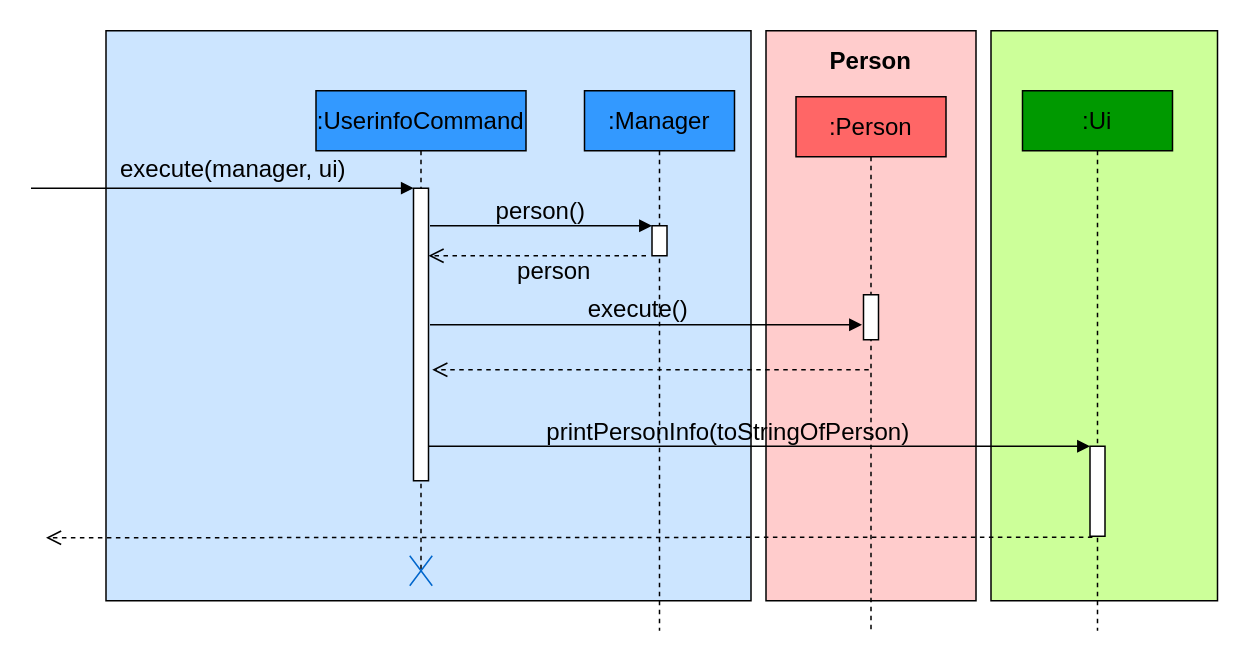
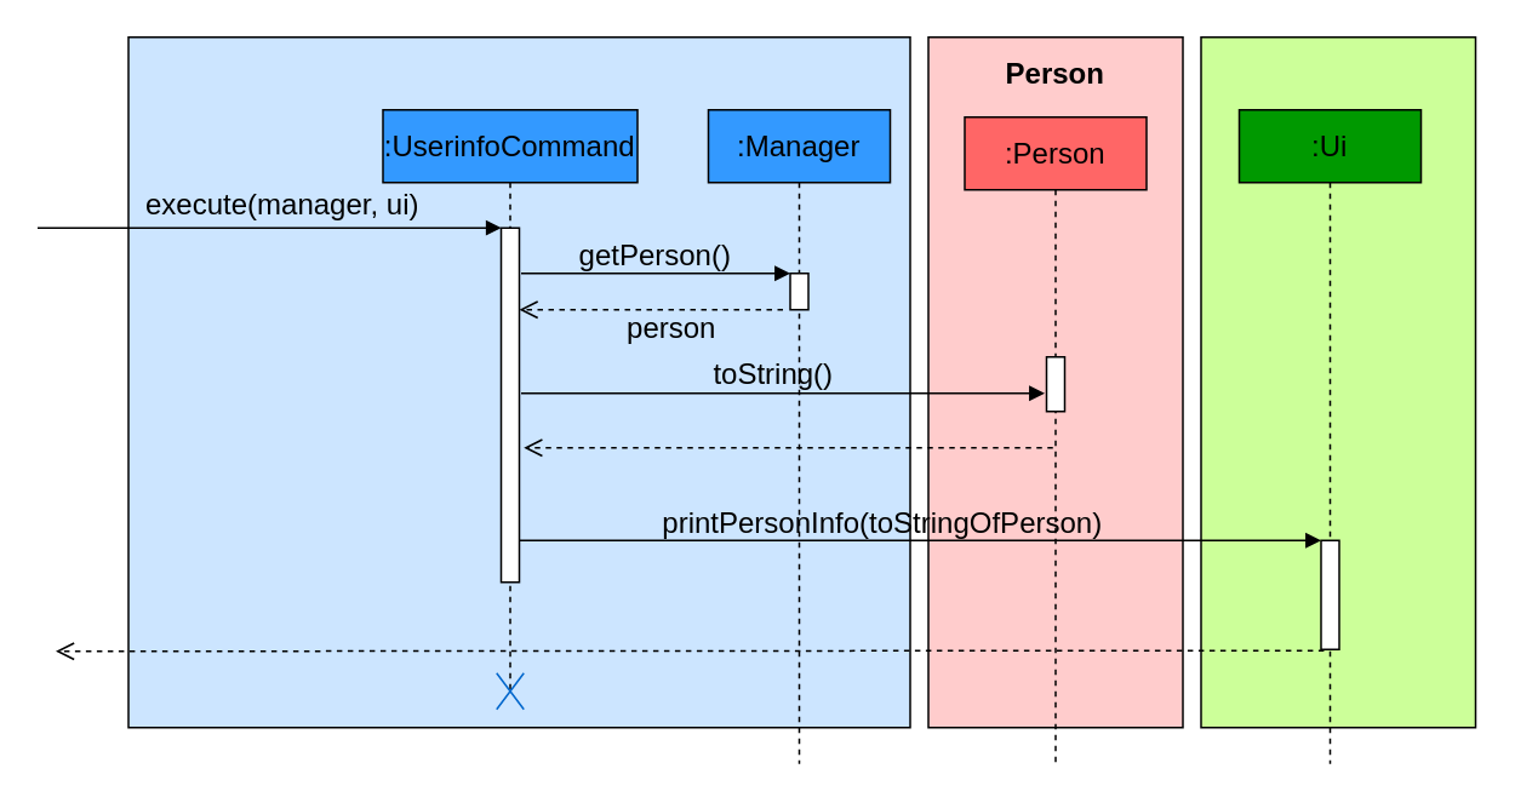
  <mxCell id="0" />
  <mxCell id="1" parent="0" />
  <mxCell id="2" value="" style="rounded=0;whiteSpace=wrap;html=1;fillColor=#FFCCCC;" vertex="1" parent="1"><mxGeometry x="510" y="20" width="140" height="380" as="geometry" /></mxCell>
  <mxCell id="3" value="" style="rounded=0;whiteSpace=wrap;html=1;fillColor=#CCFF99;" vertex="1" parent="1"><mxGeometry x="660" y="20" width="151" height="380" as="geometry" /></mxCell>
  <mxCell id="4" value="" style="rounded=0;whiteSpace=wrap;html=1;fillColor=#CCE5FF;" vertex="1" parent="1"><mxGeometry x="70" y="20" width="430" height="380" as="geometry" /></mxCell>
  <mxCell id="5" value=":UserinfoCommand" style="shape=umlLifeline;perimeter=lifelinePerimeter;whiteSpace=wrap;html=1;container=1;collapsible=0;recursiveResize=0;outlineConnect=0;fontSize=16;fillColor=#3399FF;" vertex="1" parent="1"><mxGeometry x="210" y="60" width="140" height="320" as="geometry" /></mxCell>
  <mxCell id="6" value="" style="html=1;points=[];perimeter=orthogonalPerimeter;" vertex="1" parent="5"><mxGeometry x="65" y="65" width="10" height="195" as="geometry" /></mxCell>
  <mxCell id="7" value="&lt;font style=&quot;font-size: 16px&quot;&gt;:Manager&lt;/font&gt;" style="shape=umlLifeline;perimeter=lifelinePerimeter;whiteSpace=wrap;html=1;container=1;collapsible=0;recursiveResize=0;outlineConnect=0;fillColor=#3399FF;" vertex="1" parent="1"><mxGeometry x="389" y="60" width="100" height="360" as="geometry" /></mxCell>
  <mxCell id="8" value="" style="html=1;points=[];perimeter=orthogonalPerimeter;" vertex="1" parent="7"><mxGeometry x="45" y="90" width="10" height="20" as="geometry" /></mxCell>
  <mxCell id="9" value="&lt;font style=&quot;font-size: 16px&quot;&gt;:Ui&lt;/font&gt;" style="shape=umlLifeline;perimeter=lifelinePerimeter;whiteSpace=wrap;html=1;container=1;collapsible=0;recursiveResize=0;outlineConnect=0;fillColor=#009900;" vertex="1" parent="1"><mxGeometry x="681" y="60" width="100" height="360" as="geometry" /></mxCell>
  <mxCell id="10" value="" style="html=1;points=[];perimeter=orthogonalPerimeter;" vertex="1" parent="9"><mxGeometry x="45" y="237" width="10" height="60" as="geometry" /></mxCell>
  <mxCell id="11" value="" style="html=1;verticalAlign=bottom;endArrow=block;" edge="1" parent="1"><mxGeometry width="80" relative="1" as="geometry"><mxPoint x="286" y="150" as="sourcePoint" /><mxPoint x="434" y="150" as="targetPoint" /><mxPoint as="offset" /></mxGeometry></mxCell>
  <mxCell id="12" value="" style="html=1;verticalAlign=bottom;endArrow=open;dashed=1;endSize=8;" edge="1" parent="1"><mxGeometry relative="1" as="geometry"><mxPoint x="430" y="170" as="sourcePoint" /><mxPoint x="285" y="170" as="targetPoint" /></mxGeometry></mxCell>
  <mxCell id="13" value="" style="html=1;verticalAlign=bottom;endArrow=open;dashed=1;endSize=8;exitX=0.16;exitY=1.01;exitDx=0;exitDy=0;exitPerimeter=0;" edge="1" parent="1" source="10"><mxGeometry relative="1" as="geometry"><mxPoint x="550" y="320" as="sourcePoint" /><mxPoint x="30" y="358" as="targetPoint" /></mxGeometry></mxCell>
  <mxCell id="14" value="" style="html=1;verticalAlign=bottom;endArrow=block;entryX=0.02;entryY=0.029;entryDx=0;entryDy=0;entryPerimeter=0;" edge="1" parent="1"><mxGeometry x="-0.216" y="15" width="80" relative="1" as="geometry"><mxPoint x="20" y="125" as="sourcePoint" /><mxPoint x="275.2" y="124.93" as="targetPoint" /><mxPoint as="offset" /></mxGeometry></mxCell>
  <mxCell id="15" value="&lt;span style=&quot;font-size: 16px&quot;&gt;person&lt;/span&gt;" style="text;html=1;strokeColor=none;fillColor=none;align=center;verticalAlign=middle;whiteSpace=wrap;rounded=0;" vertex="1" parent="1"><mxGeometry x="349" y="170" width="40" height="20" as="geometry" /></mxCell>
  <mxCell id="16" value="&lt;font style=&quot;font-size: 16px&quot;&gt;execute(manager, ui)&lt;/font&gt;" style="text;html=1;strokeColor=none;fillColor=none;align=center;verticalAlign=middle;whiteSpace=wrap;rounded=0;" vertex="1" parent="1"><mxGeometry x="60" y="102" width="190" height="20" as="geometry" /></mxCell>
- <mxCell id="17" value="&lt;font style=&quot;font-size: 16px&quot;&gt;person()&lt;/font&gt;" style="text;html=1;strokeColor=none;fillColor=none;align=center;verticalAlign=middle;whiteSpace=wrap;rounded=0;" vertex="1" parent="1"><mxGeometry x="320" y="130" width="80" height="20" as="geometry" /></mxCell>
+ <mxCell id="17" value="&lt;font style=&quot;font-size: 16px&quot;&gt;getPerson()&lt;/font&gt;" style="text;html=1;strokeColor=none;fillColor=none;align=center;verticalAlign=middle;whiteSpace=wrap;rounded=0;" vertex="1" parent="1"><mxGeometry x="320" y="130" width="80" height="20" as="geometry" /></mxCell>
  <mxCell id="18" value="&lt;font style=&quot;font-size: 16px&quot;&gt;printPersonInfo(toStringOfPerson)&lt;/font&gt;" style="text;html=1;strokeColor=none;fillColor=none;align=center;verticalAlign=middle;whiteSpace=wrap;rounded=0;" vertex="1" parent="1"><mxGeometry x="350" y="277" width="270" height="20" as="geometry" /></mxCell>
  <mxCell id="19" value="&lt;font style=&quot;font-size: 16px&quot;&gt;:Person&lt;/font&gt;" style="shape=umlLifeline;perimeter=lifelinePerimeter;whiteSpace=wrap;html=1;container=1;collapsible=0;recursiveResize=0;outlineConnect=0;fillColor=#FF6666;" vertex="1" parent="1"><mxGeometry x="530" y="64" width="100" height="356" as="geometry" /></mxCell>
  <mxCell id="20" value="" style="html=1;points=[];perimeter=orthogonalPerimeter;" vertex="1" parent="19"><mxGeometry x="45" y="132" width="10" height="30" as="geometry" /></mxCell>
  <mxCell id="21" value="&lt;font style=&quot;font-size: 16px&quot;&gt;&lt;b&gt;Person&lt;/b&gt;&lt;/font&gt;" style="text;html=1;strokeColor=none;fillColor=none;align=center;verticalAlign=middle;whiteSpace=wrap;rounded=0;" vertex="1" parent="1"><mxGeometry x="560" y="30" width="40" height="20" as="geometry" /></mxCell>
  <mxCell id="22" value="" style="html=1;verticalAlign=bottom;endArrow=block;" edge="1" parent="1"><mxGeometry width="80" relative="1" as="geometry"><mxPoint x="285" y="297" as="sourcePoint" /><mxPoint x="726" y="297" as="targetPoint" /><mxPoint as="offset" /></mxGeometry></mxCell>
  <mxCell id="23" value="" style="html=1;verticalAlign=bottom;endArrow=block;" edge="1" parent="1"><mxGeometry width="80" relative="1" as="geometry"><mxPoint x="286" y="216" as="sourcePoint" /><mxPoint x="574" y="216" as="targetPoint" /><mxPoint as="offset" /></mxGeometry></mxCell>
- <mxCell id="24" value="&lt;font style=&quot;font-size: 16px&quot;&gt;execute()&lt;/font&gt;" style="text;html=1;strokeColor=none;fillColor=none;align=center;verticalAlign=middle;whiteSpace=wrap;rounded=0;" vertex="1" parent="1"><mxGeometry x="385" y="195" width="80" height="20" as="geometry" /></mxCell>
+ <mxCell id="24" value="&lt;font style=&quot;font-size: 16px&quot;&gt;toString()&lt;/font&gt;" style="text;html=1;strokeColor=none;fillColor=none;align=center;verticalAlign=middle;whiteSpace=wrap;rounded=0;" vertex="1" parent="1"><mxGeometry x="385" y="195" width="80" height="20" as="geometry" /></mxCell>
  <mxCell id="25" value="" style="html=1;verticalAlign=bottom;endArrow=open;dashed=1;endSize=8;" edge="1" parent="1"><mxGeometry relative="1" as="geometry"><mxPoint x="578.5" y="246" as="sourcePoint" /><mxPoint x="287.5" y="246" as="targetPoint" /></mxGeometry></mxCell>
  <mxCell id="26" value="" style="shape=umlDestroy;strokeColor=#0066CC;fillColor=#3399FF;" vertex="1" parent="1"><mxGeometry x="272.5" y="370" width="15" height="20" as="geometry" /></mxCell>
